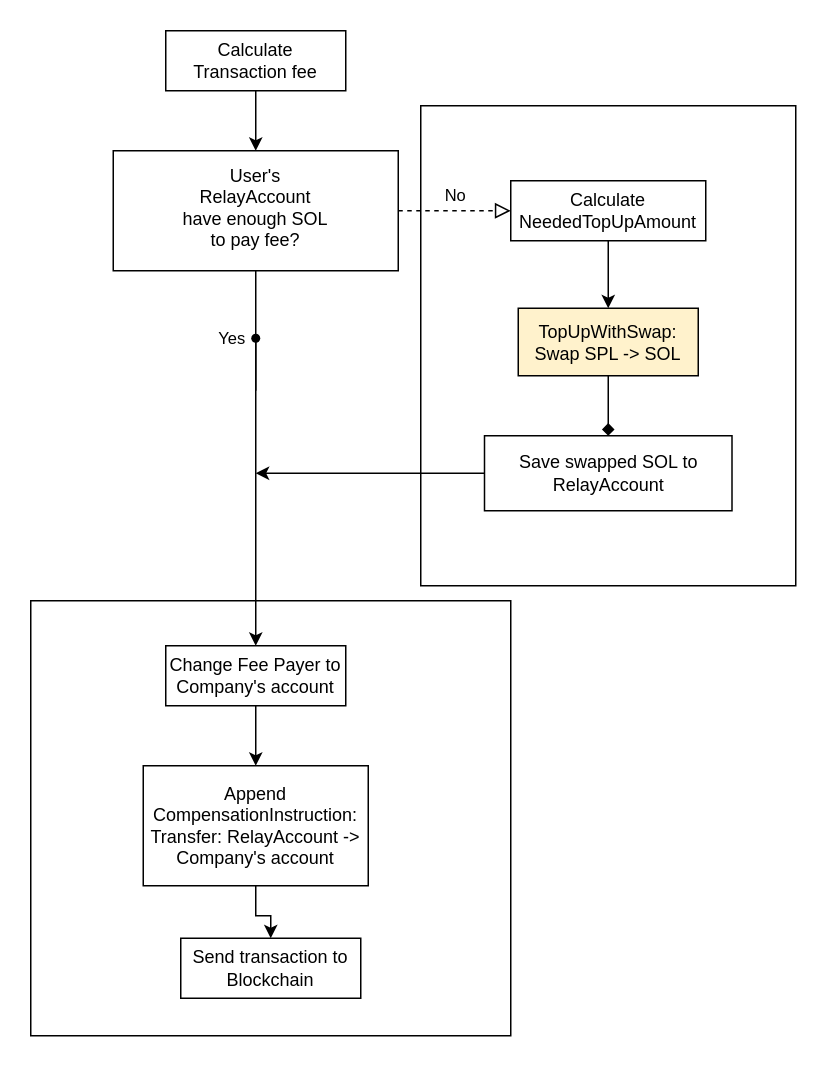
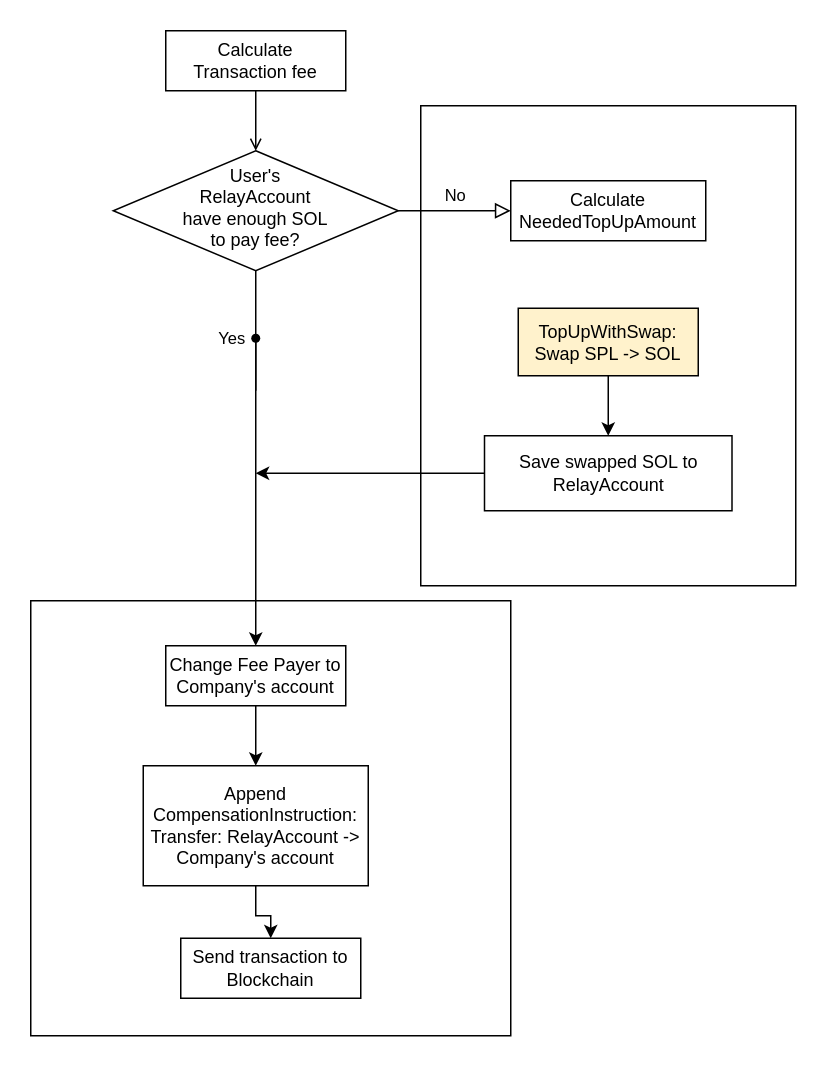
  <mxCell id="0" />
  <mxCell id="1" parent="0" />
  <mxCell id="2" value="" style="rounded=0;whiteSpace=wrap;html=1;" vertex="1" parent="1"><mxGeometry x="20" y="400" width="320" height="290" as="geometry" /></mxCell>
  <mxCell id="3" value="" style="rounded=0;whiteSpace=wrap;html=1;" vertex="1" parent="1"><mxGeometry x="280" y="70" width="250" height="320" as="geometry" /></mxCell>
- <mxCell id="4" value="No" style="edgeStyle=orthogonalEdgeStyle;rounded=0;html=1;jettySize=auto;orthogonalLoop=1;fontSize=11;endArrow=block;endFill=0;endSize=8;strokeWidth=1;shadow=0;labelBackgroundColor=none;dashed=1;" parent="1" source="6" target="8" edge="1"><mxGeometry y="10" relative="1" as="geometry"><mxPoint as="offset" /></mxGeometry></mxCell>
+ <mxCell id="4" value="No" style="edgeStyle=orthogonalEdgeStyle;rounded=0;html=1;jettySize=auto;orthogonalLoop=1;fontSize=11;endArrow=block;endFill=0;endSize=8;strokeWidth=1;shadow=0;labelBackgroundColor=none;" parent="1" source="6" target="8" edge="1"><mxGeometry y="10" relative="1" as="geometry"><mxPoint as="offset" /></mxGeometry></mxCell>
  <mxCell id="5" style="edgeStyle=orthogonalEdgeStyle;rounded=0;orthogonalLoop=1;jettySize=auto;html=1;exitDx=0;exitDy=0;entryX=0.5;entryY=0;entryDx=0;entryDy=0;startArrow=none;" edge="1" parent="1" source="15" target="12"><mxGeometry relative="1" as="geometry" /></mxCell>
- <mxCell id="6" value="User's &lt;br&gt;RelayAccount&lt;br&gt;have enough SOL&lt;br&gt;to pay fee?" style="whiteSpace=wrap;html=1;shadow=0;fontFamily=Helvetica;fontSize=12;align=center;strokeWidth=1;spacing=6;spacingTop=-4;rounded=0;" parent="1" vertex="1"><mxGeometry x="75" y="100" width="190" height="80" as="geometry" /></mxCell>
- <mxCell id="7" value="" style="edgeStyle=orthogonalEdgeStyle;orthogonalLoop=1;jettySize=auto;html=1;" edge="1" parent="1" source="8" target="22"><mxGeometry relative="1" as="geometry" /></mxCell>
+ <mxCell id="6" value="User's &lt;br&gt;RelayAccount&lt;br&gt;have enough SOL&lt;br&gt;to pay fee?" style="rhombus;whiteSpace=wrap;html=1;shadow=0;fontFamily=Helvetica;fontSize=12;align=center;strokeWidth=1;spacing=6;spacingTop=-4;rounded=0;" parent="1" vertex="1"><mxGeometry x="75" y="100" width="190" height="80" as="geometry" /></mxCell>
  <mxCell id="8" value="Calculate&lt;br&gt;NeededTopUpAmount" style="rounded=0;whiteSpace=wrap;html=1;fontSize=12;glass=0;strokeWidth=1;shadow=0;" parent="1" vertex="1"><mxGeometry x="340" y="120" width="130" height="40" as="geometry" /></mxCell>
- <mxCell id="9" value="" style="edgeStyle=orthogonalEdgeStyle;rounded=0;orthogonalLoop=1;jettySize=auto;html=1;" edge="1" parent="1" source="10" target="6"><mxGeometry relative="1" as="geometry" /></mxCell>
+ <mxCell id="9" value="" style="edgeStyle=orthogonalEdgeStyle;rounded=0;orthogonalLoop=1;jettySize=auto;html=1;endArrow=open;" edge="1" parent="1" source="10" target="6"><mxGeometry relative="1" as="geometry" /></mxCell>
  <mxCell id="10" value="Calculate&lt;br&gt;Transaction fee" style="rounded=0;whiteSpace=wrap;html=1;fontSize=12;glass=0;strokeWidth=1;shadow=0;" vertex="1" parent="1"><mxGeometry x="110" y="20" width="120" height="40" as="geometry" /></mxCell>
  <mxCell id="11" value="" style="edgeStyle=orthogonalEdgeStyle;rounded=0;orthogonalLoop=1;jettySize=auto;html=1;" edge="1" parent="1" source="12" target="19"><mxGeometry relative="1" as="geometry" /></mxCell>
  <mxCell id="12" value="Change Fee Payer to Company's account" style="rounded=0;whiteSpace=wrap;html=1;" vertex="1" parent="1"><mxGeometry x="110" y="430" width="120" height="40" as="geometry" /></mxCell>
  <mxCell id="13" style="edgeStyle=orthogonalEdgeStyle;orthogonalLoop=1;jettySize=auto;html=1;" edge="1" parent="1" source="14"><mxGeometry relative="1" as="geometry"><mxPoint x="170" y="315" as="targetPoint" /></mxGeometry></mxCell>
  <mxCell id="14" value="Save swapped SOL to&lt;br&gt;RelayAccount" style="whiteSpace=wrap;html=1;rounded=0;glass=0;strokeWidth=1;shadow=0;" vertex="1" parent="1"><mxGeometry x="322.5" y="290" width="165" height="50" as="geometry" /></mxCell>
  <mxCell id="15" value="" style="shape=waypoint;sketch=0;size=6;pointerEvents=1;points=[];fillColor=default;resizable=0;rotatable=0;perimeter=centerPerimeter;snapToPoint=1;rounded=0;glass=0;strokeWidth=1;shadow=0;" vertex="1" parent="1"><mxGeometry x="150" y="205" width="40" height="40" as="geometry" /></mxCell>
  <mxCell id="16" value="" style="edgeStyle=orthogonalEdgeStyle;rounded=0;orthogonalLoop=1;jettySize=auto;html=1;exitX=0.5;exitY=1;exitDx=0;exitDy=0;endArrow=none;" edge="1" parent="1" source="6"><mxGeometry relative="1" as="geometry"><mxPoint x="170" y="180" as="sourcePoint" /><mxPoint x="170" y="260" as="targetPoint" /><Array as="points"><mxPoint x="170" y="260" /></Array></mxGeometry></mxCell>
  <mxCell id="17" value="Yes" style="edgeLabel;html=1;align=center;verticalAlign=middle;resizable=0;points=[];rounded=0;" vertex="1" connectable="0" parent="16"><mxGeometry x="-0.335" relative="1" as="geometry"><mxPoint x="-17" y="17" as="offset" /></mxGeometry></mxCell>
  <mxCell id="18" value="" style="edgeStyle=orthogonalEdgeStyle;rounded=0;orthogonalLoop=1;jettySize=auto;html=1;" edge="1" parent="1" source="19" target="20"><mxGeometry relative="1" as="geometry" /></mxCell>
  <mxCell id="19" value="Append CompensationInstruction:&lt;br&gt;Transfer: RelayAccount -&amp;gt; Company's account" style="whiteSpace=wrap;html=1;rounded=0;" vertex="1" parent="1"><mxGeometry x="95" y="510" width="150" height="80" as="geometry" /></mxCell>
  <mxCell id="20" value="Send transaction to Blockchain" style="whiteSpace=wrap;html=1;rounded=0;" vertex="1" parent="1"><mxGeometry x="120" y="625" width="120" height="40" as="geometry" /></mxCell>
- <mxCell id="21" value="" style="edgeStyle=orthogonalEdgeStyle;orthogonalLoop=1;jettySize=auto;html=1;endArrow=diamond;" edge="1" parent="1" source="22" target="14"><mxGeometry relative="1" as="geometry" /></mxCell>
+ <mxCell id="21" value="" style="edgeStyle=orthogonalEdgeStyle;orthogonalLoop=1;jettySize=auto;html=1;" edge="1" parent="1" source="22" target="14"><mxGeometry relative="1" as="geometry" /></mxCell>
  <mxCell id="22" value="TopUpWithSwap:&lt;br&gt;Swap SPL -&amp;gt; SOL" style="whiteSpace=wrap;html=1;rounded=0;glass=0;strokeWidth=1;shadow=0;fillColor=#fff2cc;" vertex="1" parent="1"><mxGeometry x="345" y="205" width="120" height="45" as="geometry" /></mxCell>
